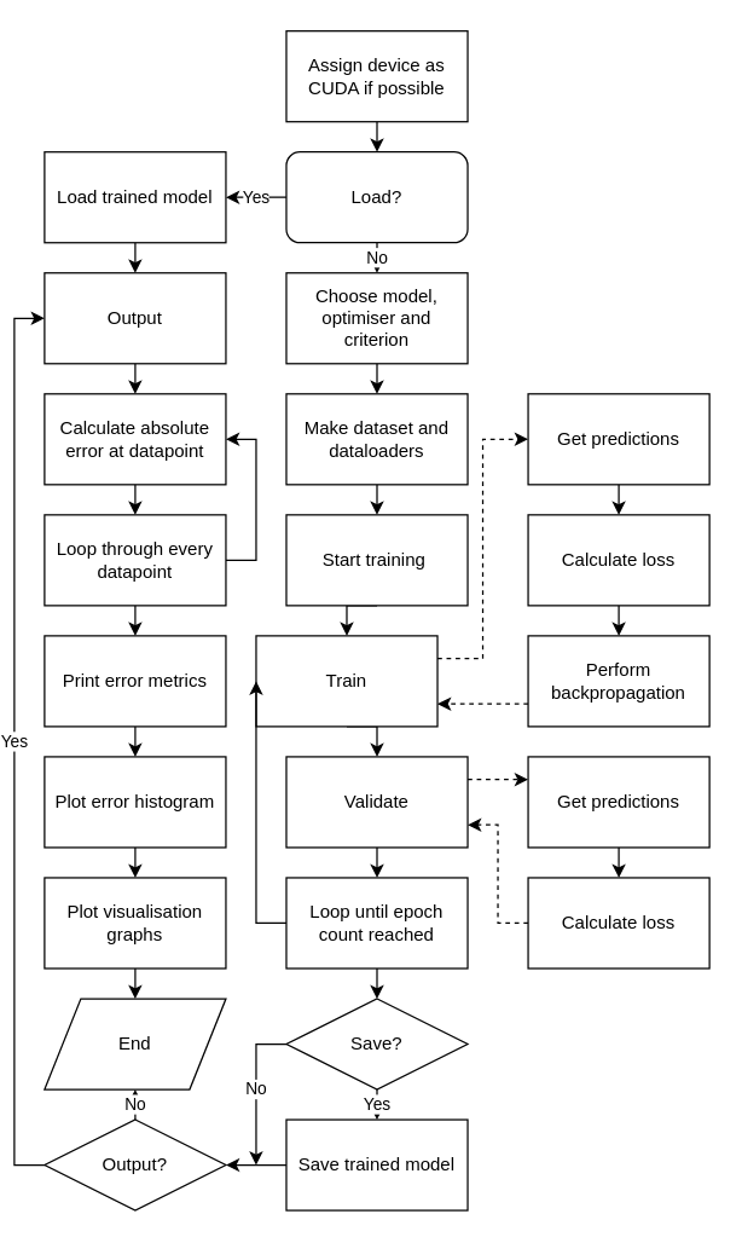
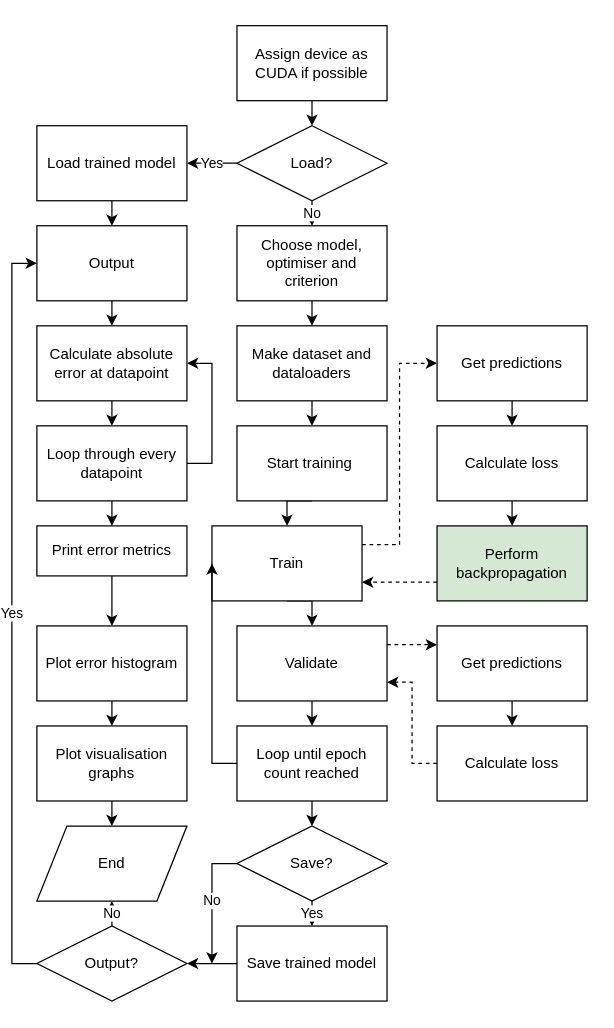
  <mxCell id="0" />
  <mxCell id="1" parent="0" />
  <mxCell id="2" parent="1" style="edgeStyle=orthogonalEdgeStyle;rounded=0;orthogonalLoop=1;jettySize=auto;html=1;exitX=0.5;exitY=1;exitDx=0;exitDy=0;entryX=0.5;entryY=0;entryDx=0;entryDy=0;" edge="1" source="3" target="6"><mxGeometry as="geometry" relative="1" /></mxCell>
  <mxCell id="3" value="Assign device as CUDA if possible" parent="1" style="rounded=0;whiteSpace=wrap;html=1;" vertex="1"><mxGeometry as="geometry" x="180" y="20" width="120" height="60" /></mxCell>
  <mxCell id="4" value="No" parent="1" style="edgeStyle=orthogonalEdgeStyle;rounded=0;orthogonalLoop=1;jettySize=auto;html=1;exitX=0.5;exitY=1;exitDx=0;exitDy=0;entryX=0.5;entryY=0;entryDx=0;entryDy=0;" edge="1" source="6" target="8"><mxGeometry as="geometry" relative="1" /></mxCell>
  <mxCell id="5" value="Yes" parent="1" style="edgeStyle=orthogonalEdgeStyle;rounded=0;orthogonalLoop=1;jettySize=auto;html=1;exitX=0;exitY=0.5;exitDx=0;exitDy=0;entryX=1;entryY=0.5;entryDx=0;entryDy=0;" edge="1" source="6" target="32"><mxGeometry as="geometry" relative="1" /></mxCell>
- <mxCell id="6" value="Load?" parent="1" style="whiteSpace=wrap;html=1;rounded=1;" vertex="1"><mxGeometry as="geometry" x="180" y="100" width="120" height="60" /></mxCell>
+ <mxCell id="6" value="Load?" parent="1" style="rhombus;whiteSpace=wrap;html=1;" vertex="1"><mxGeometry as="geometry" x="180" y="100" width="120" height="60" /></mxCell>
  <mxCell id="7" parent="1" style="edgeStyle=orthogonalEdgeStyle;rounded=0;orthogonalLoop=1;jettySize=auto;html=1;exitX=0.5;exitY=1;exitDx=0;exitDy=0;entryX=0.5;entryY=0;entryDx=0;entryDy=0;" edge="1" source="8" target="10"><mxGeometry as="geometry" relative="1" /></mxCell>
  <mxCell id="8" value="Choose model, optimiser and criterion" parent="1" style="rounded=0;whiteSpace=wrap;html=1;" vertex="1"><mxGeometry as="geometry" x="180" y="180" width="120" height="60" /></mxCell>
  <mxCell id="9" parent="1" style="edgeStyle=orthogonalEdgeStyle;rounded=0;orthogonalLoop=1;jettySize=auto;html=1;exitX=0.5;exitY=1;exitDx=0;exitDy=0;entryX=0.5;entryY=0;entryDx=0;entryDy=0;" edge="1" source="10" target="12"><mxGeometry as="geometry" relative="1" /></mxCell>
  <mxCell id="10" value="Make dataset and dataloaders" parent="1" style="rounded=0;whiteSpace=wrap;html=1;" vertex="1"><mxGeometry as="geometry" x="180" y="260" width="120" height="60" /></mxCell>
  <mxCell id="11" parent="1" style="edgeStyle=orthogonalEdgeStyle;rounded=0;orthogonalLoop=1;jettySize=auto;html=1;exitX=0.5;exitY=1;exitDx=0;exitDy=0;entryX=0.5;entryY=0;entryDx=0;entryDy=0;" edge="1" source="12" target="15"><mxGeometry as="geometry" relative="1" /></mxCell>
  <mxCell id="12" value="Start training&amp;nbsp;" parent="1" style="rounded=0;whiteSpace=wrap;html=1;" vertex="1"><mxGeometry as="geometry" x="180" y="340" width="120" height="60" /></mxCell>
  <mxCell id="13" parent="1" style="edgeStyle=orthogonalEdgeStyle;rounded=0;orthogonalLoop=1;jettySize=auto;html=1;exitX=1;exitY=0.25;exitDx=0;exitDy=0;entryX=0;entryY=0.5;entryDx=0;entryDy=0;dashed=1;" edge="1" source="15" target="17"><mxGeometry as="geometry" relative="1" /></mxCell>
  <mxCell id="14" parent="1" style="edgeStyle=orthogonalEdgeStyle;rounded=0;orthogonalLoop=1;jettySize=auto;html=1;exitX=0.5;exitY=1;exitDx=0;exitDy=0;entryX=0.5;entryY=0;entryDx=0;entryDy=0;" edge="1" source="15" target="24"><mxGeometry as="geometry" relative="1" /></mxCell>
  <mxCell id="15" value="Train" parent="1" style="rounded=0;whiteSpace=wrap;html=1;" vertex="1"><mxGeometry x="160" y="420" as="geometry" width="120" height="60" /></mxCell>
  <mxCell id="16" parent="1" style="edgeStyle=orthogonalEdgeStyle;rounded=0;orthogonalLoop=1;jettySize=auto;html=1;exitX=0.5;exitY=1;exitDx=0;exitDy=0;entryX=0.5;entryY=0;entryDx=0;entryDy=0;" edge="1" source="17" target="19"><mxGeometry as="geometry" relative="1" /></mxCell>
  <mxCell id="17" value="Get predictions" parent="1" style="rounded=0;whiteSpace=wrap;html=1;" vertex="1"><mxGeometry as="geometry" x="340" y="260" width="120" height="60" /></mxCell>
  <mxCell id="18" parent="1" style="edgeStyle=orthogonalEdgeStyle;rounded=0;orthogonalLoop=1;jettySize=auto;html=1;exitX=0.5;exitY=1;exitDx=0;exitDy=0;entryX=0.5;entryY=0;entryDx=0;entryDy=0;" edge="1" source="19" target="21"><mxGeometry as="geometry" relative="1" /></mxCell>
  <mxCell id="19" value="Calculate loss" parent="1" style="rounded=0;whiteSpace=wrap;html=1;" vertex="1"><mxGeometry as="geometry" x="340" y="340" width="120" height="60" /></mxCell>
  <mxCell id="20" parent="1" style="edgeStyle=orthogonalEdgeStyle;rounded=0;orthogonalLoop=1;jettySize=auto;html=1;exitX=0;exitY=0.75;exitDx=0;exitDy=0;entryX=1;entryY=0.75;entryDx=0;entryDy=0;dashed=1;" edge="1" source="21" target="15"><mxGeometry as="geometry" relative="1" /></mxCell>
- <mxCell id="21" value="Perform backpropagation" parent="1" style="rounded=0;whiteSpace=wrap;html=1;" vertex="1"><mxGeometry as="geometry" x="340" y="420" width="120" height="60" /></mxCell>
+ <mxCell id="21" value="Perform backpropagation" parent="1" style="rounded=0;whiteSpace=wrap;html=1;fillColor=#d5e8d4;" vertex="1"><mxGeometry as="geometry" x="340" y="420" width="120" height="60" /></mxCell>
  <mxCell id="22" parent="1" style="edgeStyle=orthogonalEdgeStyle;rounded=0;orthogonalLoop=1;jettySize=auto;html=1;exitX=1;exitY=0.25;exitDx=0;exitDy=0;entryX=0;entryY=0.25;entryDx=0;entryDy=0;dashed=1;" edge="1" source="24" target="40"><mxGeometry as="geometry" relative="1" /></mxCell>
  <mxCell id="23" parent="1" style="edgeStyle=orthogonalEdgeStyle;rounded=0;orthogonalLoop=1;jettySize=auto;html=1;exitX=0.5;exitY=1;exitDx=0;exitDy=0;entryX=0.5;entryY=0;entryDx=0;entryDy=0;" edge="1" source="24" target="30"><mxGeometry as="geometry" relative="1" /></mxCell>
  <mxCell id="24" value="Validate" parent="1" style="rounded=0;whiteSpace=wrap;html=1;" vertex="1"><mxGeometry as="geometry" x="180" y="500" width="120" height="60" /></mxCell>
  <mxCell id="25" parent="1" style="edgeStyle=orthogonalEdgeStyle;rounded=0;orthogonalLoop=1;jettySize=auto;html=1;exitX=0.5;exitY=1;exitDx=0;exitDy=0;entryX=0.5;entryY=0;entryDx=0;entryDy=0;" edge="1" source="40" target="27"><mxGeometry as="geometry" relative="1" /></mxCell>
  <mxCell id="26" parent="1" style="edgeStyle=orthogonalEdgeStyle;rounded=0;orthogonalLoop=1;jettySize=auto;html=1;exitX=0;exitY=0.5;exitDx=0;exitDy=0;entryX=1;entryY=0.75;entryDx=0;entryDy=0;dashed=1;" edge="1" source="27" target="24"><mxGeometry as="geometry" relative="1" /></mxCell>
  <mxCell id="27" value="Calculate loss" parent="1" style="rounded=0;whiteSpace=wrap;html=1;" vertex="1"><mxGeometry as="geometry" x="340" y="580" width="120" height="60" /></mxCell>
  <mxCell id="28" parent="1" style="edgeStyle=orthogonalEdgeStyle;rounded=0;orthogonalLoop=1;jettySize=auto;html=1;exitX=0;exitY=0.5;exitDx=0;exitDy=0;entryX=0;entryY=0.5;entryDx=0;entryDy=0;" edge="1" source="30" target="15"><mxGeometry as="geometry" relative="1"><Array as="points"><mxPoint x="160" y="610" /><mxPoint x="160" y="450" /></Array></mxGeometry></mxCell>
  <mxCell id="29" parent="1" style="edgeStyle=orthogonalEdgeStyle;rounded=0;orthogonalLoop=1;jettySize=auto;html=1;exitX=0.5;exitY=1;exitDx=0;exitDy=0;entryX=0.5;entryY=0;entryDx=0;entryDy=0;" edge="1" source="30" target="37"><mxGeometry as="geometry" relative="1" /></mxCell>
  <mxCell id="30" value="Loop until epoch count reached" parent="1" style="rounded=0;whiteSpace=wrap;html=1;" vertex="1"><mxGeometry as="geometry" x="180" y="580" width="120" height="60" /></mxCell>
  <mxCell id="31" parent="1" style="edgeStyle=orthogonalEdgeStyle;rounded=0;orthogonalLoop=1;jettySize=auto;html=1;exitX=0.5;exitY=1;exitDx=0;exitDy=0;entryX=0.5;entryY=0;entryDx=0;entryDy=0;" edge="1" source="32" target="34"><mxGeometry as="geometry" relative="1" /></mxCell>
  <mxCell id="32" value="Load trained model" parent="1" style="rounded=0;whiteSpace=wrap;html=1;" vertex="1"><mxGeometry as="geometry" x="20" y="100" width="120" height="60" /></mxCell>
  <mxCell id="33" parent="1" style="edgeStyle=orthogonalEdgeStyle;rounded=0;orthogonalLoop=1;jettySize=auto;html=1;exitX=0.5;exitY=1;exitDx=0;exitDy=0;entryX=0.5;entryY=0;entryDx=0;entryDy=0;" edge="1" source="34" target="42"><mxGeometry as="geometry" relative="1" /></mxCell>
  <mxCell id="34" value="Output" parent="1" style="rounded=0;whiteSpace=wrap;html=1;" vertex="1"><mxGeometry as="geometry" x="20" y="180" width="120" height="60" /></mxCell>
  <mxCell id="35" value="Yes" parent="1" style="edgeStyle=orthogonalEdgeStyle;rounded=0;orthogonalLoop=1;jettySize=auto;html=1;exitX=0.5;exitY=1;exitDx=0;exitDy=0;entryX=0.5;entryY=0;entryDx=0;entryDy=0;" edge="1" source="37" target="39"><mxGeometry as="geometry" relative="1" /></mxCell>
  <mxCell id="36" value="No" parent="1" style="edgeStyle=orthogonalEdgeStyle;rounded=0;orthogonalLoop=1;jettySize=auto;html=1;exitX=0;exitY=0.5;exitDx=0;exitDy=0;" edge="1" source="37"><mxGeometry as="geometry" relative="1"><mxPoint as="targetPoint" x="160" y="770" /></mxGeometry></mxCell>
  <mxCell id="37" value="Save?" parent="1" style="rhombus;whiteSpace=wrap;html=1;" vertex="1"><mxGeometry as="geometry" x="180" y="660" width="120" height="60" /></mxCell>
  <mxCell id="38" parent="1" style="edgeStyle=orthogonalEdgeStyle;rounded=0;orthogonalLoop=1;jettySize=auto;html=1;exitX=0;exitY=0.5;exitDx=0;exitDy=0;entryX=1;entryY=0.5;entryDx=0;entryDy=0;" edge="1" source="39" target="48"><mxGeometry as="geometry" relative="1" /></mxCell>
  <mxCell id="39" value="Save trained model" parent="1" style="rounded=0;whiteSpace=wrap;html=1;" vertex="1"><mxGeometry as="geometry" x="180" y="740" width="120" height="60" /></mxCell>
  <mxCell id="40" value="Get predictions" parent="1" style="rounded=0;whiteSpace=wrap;html=1;" vertex="1"><mxGeometry as="geometry" x="340" y="500" width="120" height="60" /></mxCell>
  <mxCell id="41" parent="1" style="edgeStyle=orthogonalEdgeStyle;rounded=0;orthogonalLoop=1;jettySize=auto;html=1;exitX=0.5;exitY=1;exitDx=0;exitDy=0;entryX=0.5;entryY=0;entryDx=0;entryDy=0;" edge="1" source="42" target="45"><mxGeometry as="geometry" relative="1" /></mxCell>
  <mxCell id="42" value="Calculate absolute error at datapoint" parent="1" style="rounded=0;whiteSpace=wrap;html=1;" vertex="1"><mxGeometry as="geometry" x="20" y="260" width="120" height="60" /></mxCell>
  <mxCell id="43" parent="1" style="edgeStyle=orthogonalEdgeStyle;rounded=0;orthogonalLoop=1;jettySize=auto;html=1;exitX=1;exitY=0.5;exitDx=0;exitDy=0;entryX=1;entryY=0.5;entryDx=0;entryDy=0;" edge="1" source="45" target="42"><mxGeometry as="geometry" relative="1" /></mxCell>
  <mxCell id="44" parent="1" style="edgeStyle=orthogonalEdgeStyle;rounded=0;orthogonalLoop=1;jettySize=auto;html=1;exitX=0.5;exitY=1;exitDx=0;exitDy=0;entryX=0.5;entryY=0;entryDx=0;entryDy=0;" edge="1" source="45" target="50"><mxGeometry as="geometry" relative="1" /></mxCell>
  <mxCell id="45" value="Loop through every datapoint" parent="1" style="rounded=0;whiteSpace=wrap;html=1;" vertex="1"><mxGeometry as="geometry" x="20" y="340" width="120" height="60" /></mxCell>
  <mxCell id="46" value="Yes" parent="1" style="edgeStyle=orthogonalEdgeStyle;rounded=0;orthogonalLoop=1;jettySize=auto;html=1;exitX=0;exitY=0.5;exitDx=0;exitDy=0;entryX=0;entryY=0.5;entryDx=0;entryDy=0;" edge="1" source="48" target="34"><mxGeometry as="geometry" relative="1" /></mxCell>
  <mxCell id="47" value="No" parent="1" style="edgeStyle=orthogonalEdgeStyle;rounded=0;orthogonalLoop=1;jettySize=auto;html=1;exitX=0.5;exitY=0;exitDx=0;exitDy=0;entryX=0.5;entryY=1;entryDx=0;entryDy=0;" edge="1" source="48" target="55"><mxGeometry as="geometry" relative="1" /></mxCell>
  <mxCell id="48" value="Output?" parent="1" style="rhombus;whiteSpace=wrap;html=1;" vertex="1"><mxGeometry as="geometry" x="20" y="740" width="120" height="60" /></mxCell>
  <mxCell id="49" parent="1" style="edgeStyle=orthogonalEdgeStyle;rounded=0;orthogonalLoop=1;jettySize=auto;html=1;exitX=0.5;exitY=1;exitDx=0;exitDy=0;entryX=0.5;entryY=0;entryDx=0;entryDy=0;" edge="1" source="50" target="52"><mxGeometry as="geometry" relative="1" /></mxCell>
- <mxCell id="50" value="Print error metrics" parent="1" style="rounded=0;whiteSpace=wrap;html=1;" vertex="1"><mxGeometry as="geometry" x="20" y="420" width="120" height="60" /></mxCell>
+ <mxCell id="50" value="Print error metrics" parent="1" style="rounded=0;whiteSpace=wrap;html=1;" vertex="1"><mxGeometry x="20" y="420" as="geometry" width="120" height="40" /></mxCell>
  <mxCell id="51" parent="1" style="edgeStyle=orthogonalEdgeStyle;rounded=0;orthogonalLoop=1;jettySize=auto;html=1;exitX=0.5;exitY=1;exitDx=0;exitDy=0;entryX=0.5;entryY=0;entryDx=0;entryDy=0;" edge="1" source="52" target="54"><mxGeometry as="geometry" relative="1" /></mxCell>
  <mxCell id="52" value="Plot error histogram" parent="1" style="rounded=0;whiteSpace=wrap;html=1;" vertex="1"><mxGeometry as="geometry" x="20" y="500" width="120" height="60" /></mxCell>
  <mxCell id="53" parent="1" style="edgeStyle=orthogonalEdgeStyle;rounded=0;orthogonalLoop=1;jettySize=auto;html=1;exitX=0.5;exitY=1;exitDx=0;exitDy=0;entryX=0.5;entryY=0;entryDx=0;entryDy=0;" edge="1" source="54" target="55"><mxGeometry as="geometry" relative="1" /></mxCell>
  <mxCell id="54" value="Plot visualisation graphs" parent="1" style="rounded=0;whiteSpace=wrap;html=1;" vertex="1"><mxGeometry as="geometry" x="20" y="580" width="120" height="60" /></mxCell>
  <mxCell id="55" value="End" parent="1" style="shape=parallelogram;perimeter=parallelogramPerimeter;whiteSpace=wrap;html=1;" vertex="1"><mxGeometry as="geometry" x="20" y="660" width="120" height="60" /></mxCell>
